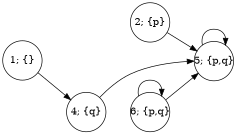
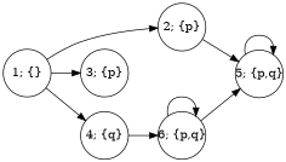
  digraph {
    rankdir=LR
    node [fixedsize=true shape=circle]
    n1 [label="1; {}" width=0.8]
    n2 [label="2; {p}" width=0.8]
+   n3 [label="3; {p}" width=0.8]
    n4 [label="4; {q}" width=0.8]
    n5 [label="5; {p,q}" width=0.8]
    n6 [label="6; {p,q}" width=0.8]
+   n1 -> n2
+   n1 -> n3
    n1 -> n4
    n2 -> n5
-   n4 -> n5
+   n4 -> n6
    n5 -> n5
    n6 -> n5
    n6 -> n6
  }
